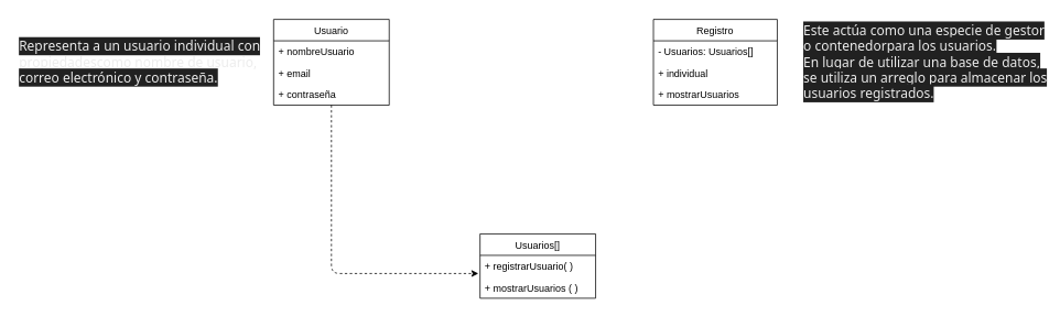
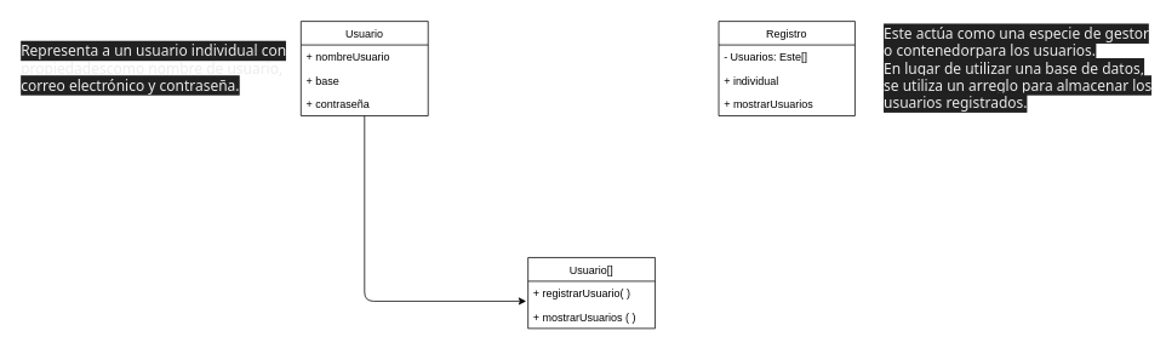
  <mxCell id="0" />
  <mxCell id="1" parent="0" />
- <mxCell id="2" value="Usuarios[]" style="swimlane;fontStyle=0;childLayout=stackLayout;horizontal=1;startSize=26;fillColor=none;horizontalStack=0;resizeParent=1;resizeParentMax=0;resizeLast=0;collapsible=1;marginBottom=0;" vertex="1" parent="1"><mxGeometry x="580" y="283" width="140" height="78" as="geometry" /></mxCell>
+ <mxCell id="2" value="Usuario[]" style="swimlane;fontStyle=0;childLayout=stackLayout;horizontal=1;startSize=26;fillColor=none;horizontalStack=0;resizeParent=1;resizeParentMax=0;resizeLast=0;collapsible=1;marginBottom=0;" vertex="1" parent="1"><mxGeometry x="580" y="283" width="140" height="78" as="geometry" /></mxCell>
  <mxCell id="3" value="+ registrarUsuario( )" style="text;strokeColor=none;fillColor=none;align=left;verticalAlign=top;spacingLeft=4;spacingRight=4;overflow=hidden;rotatable=0;points=[[0,0.5],[1,0.5]];portConstraint=eastwest;" vertex="1" parent="2"><mxGeometry y="26" width="140" height="26" as="geometry" /></mxCell>
  <mxCell id="4" value="+ mostrarUsuarios ( )" style="text;strokeColor=none;fillColor=none;align=left;verticalAlign=top;spacingLeft=4;spacingRight=4;overflow=hidden;rotatable=0;points=[[0,0.5],[1,0.5]];portConstraint=eastwest;" vertex="1" parent="2"><mxGeometry y="52" width="140" height="26" as="geometry" /></mxCell>
  <mxCell id="5" value="Usuario" style="swimlane;fontStyle=0;childLayout=stackLayout;horizontal=1;startSize=26;fillColor=none;horizontalStack=0;resizeParent=1;resizeParentMax=0;resizeLast=0;collapsible=1;marginBottom=0;" vertex="1" parent="1"><mxGeometry x="330" y="23" width="140" height="104" as="geometry" /></mxCell>
  <mxCell id="6" value="+ nombreUsuario" style="text;strokeColor=none;fillColor=none;align=left;verticalAlign=top;spacingLeft=4;spacingRight=4;overflow=hidden;rotatable=0;points=[[0,0.5],[1,0.5]];portConstraint=eastwest;" vertex="1" parent="5"><mxGeometry y="26" width="140" height="26" as="geometry" /></mxCell>
- <mxCell id="7" value="+ email" style="text;strokeColor=none;fillColor=none;align=left;verticalAlign=top;spacingLeft=4;spacingRight=4;overflow=hidden;rotatable=0;points=[[0,0.5],[1,0.5]];portConstraint=eastwest;" vertex="1" parent="5"><mxGeometry y="52" width="140" height="26" as="geometry" /></mxCell>
+ <mxCell id="7" value="+ base" style="text;strokeColor=none;fillColor=none;align=left;verticalAlign=top;spacingLeft=4;spacingRight=4;overflow=hidden;rotatable=0;points=[[0,0.5],[1,0.5]];portConstraint=eastwest;" vertex="1" parent="5"><mxGeometry y="52" width="140" height="26" as="geometry" /></mxCell>
  <mxCell id="8" value="+ contraseña" style="text;strokeColor=none;fillColor=none;align=left;verticalAlign=top;spacingLeft=4;spacingRight=4;overflow=hidden;rotatable=0;points=[[0,0.5],[1,0.5]];portConstraint=eastwest;" vertex="1" parent="5"><mxGeometry y="78" width="140" height="26" as="geometry" /></mxCell>
  <mxCell id="9" value="Registro" style="swimlane;fontStyle=0;childLayout=stackLayout;horizontal=1;startSize=26;fillColor=none;horizontalStack=0;resizeParent=1;resizeParentMax=0;resizeLast=0;collapsible=1;marginBottom=0;" vertex="1" parent="1"><mxGeometry x="790" y="23" width="150" height="104" as="geometry" /></mxCell>
- <mxCell id="10" value="- Usuarios: Usuarios[]" style="text;strokeColor=none;fillColor=none;align=left;verticalAlign=top;spacingLeft=4;spacingRight=4;overflow=hidden;rotatable=0;points=[[0,0.5],[1,0.5]];portConstraint=eastwest;" vertex="1" parent="9"><mxGeometry y="26" width="150" height="26" as="geometry" /></mxCell>
+ <mxCell id="10" value="- Usuarios: Este[]" style="text;strokeColor=none;fillColor=none;align=left;verticalAlign=top;spacingLeft=4;spacingRight=4;overflow=hidden;rotatable=0;points=[[0,0.5],[1,0.5]];portConstraint=eastwest;" vertex="1" parent="9"><mxGeometry y="26" width="150" height="26" as="geometry" /></mxCell>
  <mxCell id="11" value="+ individual" style="text;strokeColor=none;fillColor=none;align=left;verticalAlign=top;spacingLeft=4;spacingRight=4;overflow=hidden;rotatable=0;points=[[0,0.5],[1,0.5]];portConstraint=eastwest;" vertex="1" parent="9"><mxGeometry y="52" width="150" height="26" as="geometry" /></mxCell>
  <mxCell id="12" value="+ mostrarUsuarios" style="text;strokeColor=none;fillColor=none;align=left;verticalAlign=top;spacingLeft=4;spacingRight=4;overflow=hidden;rotatable=0;points=[[0,0.5],[1,0.5]];portConstraint=eastwest;" vertex="1" parent="9"><mxGeometry y="78" width="150" height="26" as="geometry" /></mxCell>
- <mxCell id="13" style="edgeStyle=none;html=1;entryX=-0.014;entryY=0.846;entryDx=0;entryDy=0;entryPerimeter=0;dashed=1;" edge="1" parent="1" source="8" target="3"><mxGeometry relative="1" as="geometry"><Array as="points"><mxPoint x="400" y="331" /></Array></mxGeometry></mxCell>
+ <mxCell id="13" style="edgeStyle=none;html=1;entryX=-0.014;entryY=0.846;entryDx=0;entryDy=0;entryPerimeter=0;" edge="1" parent="1" source="8" target="3"><mxGeometry relative="1" as="geometry"><Array as="points"><mxPoint x="400" y="331" /></Array></mxGeometry></mxCell>
  <mxCell id="14" value="&lt;span style=&quot;color: rgb(236, 236, 236); font-family: Söhne, ui-sans-serif, system-ui, -apple-system, &amp;quot;Segoe UI&amp;quot;, Roboto, Ubuntu, Cantarell, &amp;quot;Noto Sans&amp;quot;, sans-serif, &amp;quot;Helvetica Neue&amp;quot;, Arial, &amp;quot;Apple Color Emoji&amp;quot;, &amp;quot;Segoe UI Emoji&amp;quot;, &amp;quot;Segoe UI Symbol&amp;quot;, &amp;quot;Noto Color Emoji&amp;quot;; font-size: 16px; background-color: rgb(33, 33, 33);&quot;&gt;Representa a un usuario individual con &lt;br&gt;&lt;div style=&quot;&quot;&gt;propiedadescomo nombre de usuario,&lt;/div&gt;correo electrónico y contraseña.&lt;/span&gt;" style="text;html=1;align=left;verticalAlign=middle;resizable=0;points=[];autosize=1;strokeColor=none;fillColor=none;" vertex="1" parent="1"><mxGeometry x="20" y="40" width="290" height="70" as="geometry" /></mxCell>
  <mxCell id="15" value="&lt;span style=&quot;color: rgb(236, 236, 236); font-family: Söhne, ui-sans-serif, system-ui, -apple-system, &amp;quot;Segoe UI&amp;quot;, Roboto, Ubuntu, Cantarell, &amp;quot;Noto Sans&amp;quot;, sans-serif, &amp;quot;Helvetica Neue&amp;quot;, Arial, &amp;quot;Apple Color Emoji&amp;quot;, &amp;quot;Segoe UI Emoji&amp;quot;, &amp;quot;Segoe UI Symbol&amp;quot;, &amp;quot;Noto Color Emoji&amp;quot;; font-size: 16px; background-color: rgb(33, 33, 33);&quot;&gt;Este actúa como una especie de gestor &lt;br&gt;o contenedorpara los usuarios. &lt;br&gt;En lugar de utilizar una base de datos, &lt;br&gt;se utiliza un arreglo para almacenar los &lt;br&gt;usuarios registrados.&lt;/span&gt;" style="text;html=1;align=left;verticalAlign=middle;resizable=0;points=[];autosize=1;strokeColor=none;fillColor=none;" vertex="1" parent="1"><mxGeometry x="970" y="20" width="290" height="110" as="geometry" /></mxCell>
